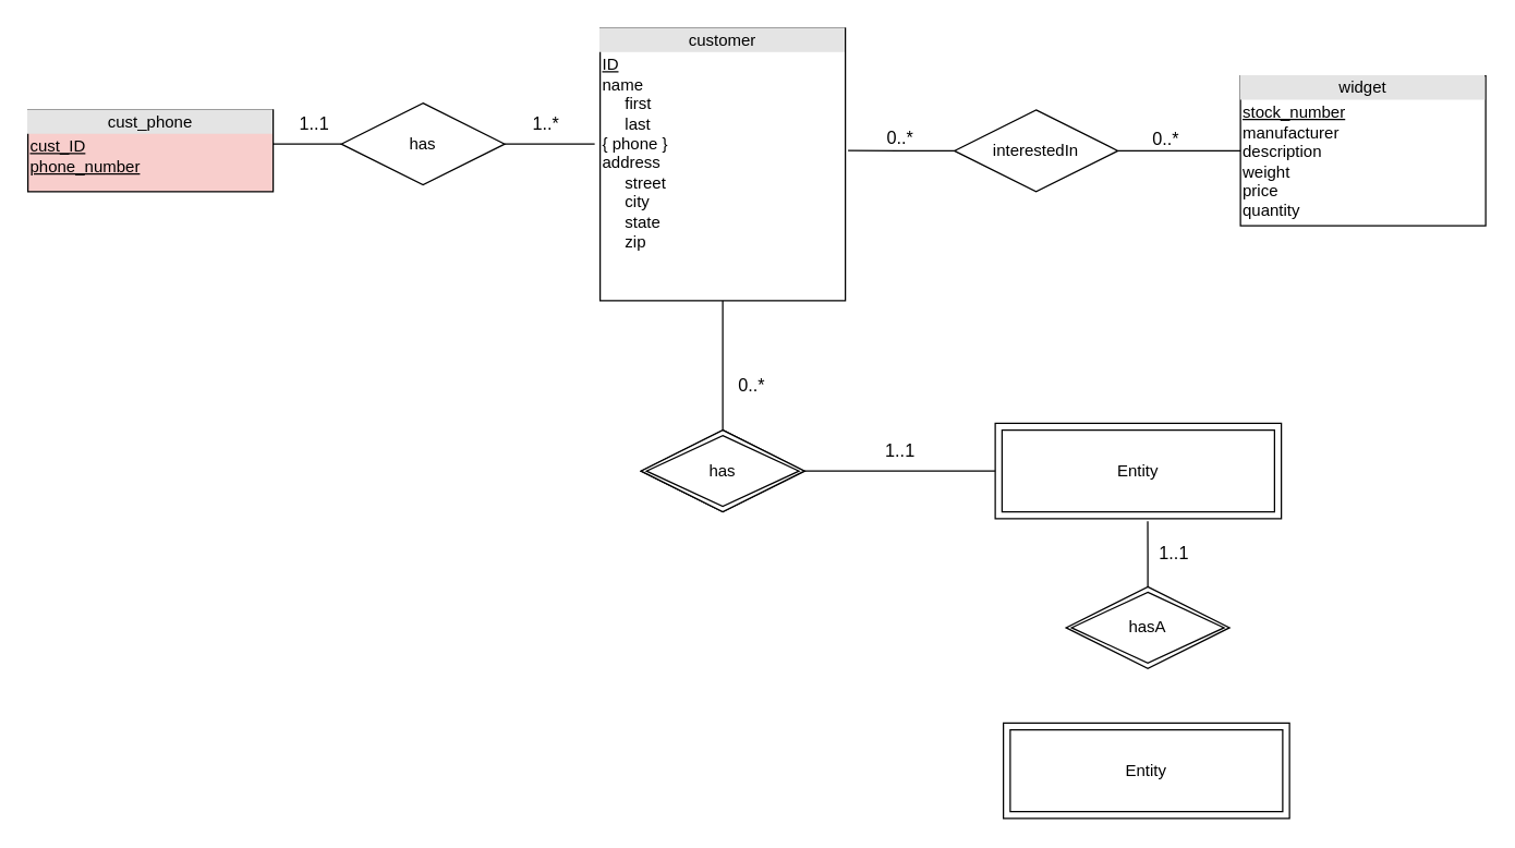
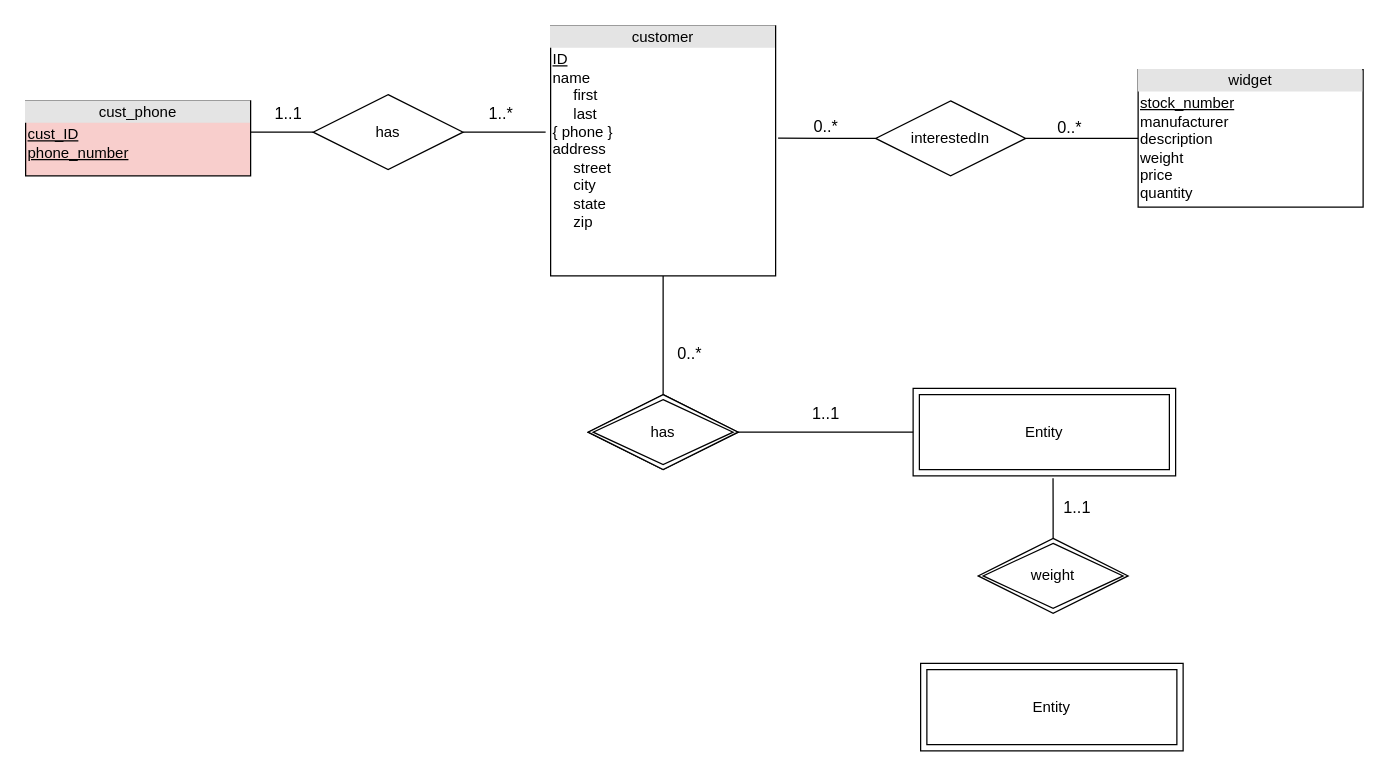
  <mxCell id="0" />
  <mxCell id="1" parent="0" />
  <mxCell id="2" value="&lt;div style=&quot;text-align: center ; box-sizing: border-box ; width: 100% ; background: rgb(228 , 228 , 228) ; padding: 2px&quot;&gt;widget&lt;/div&gt;&lt;table style=&quot;width: 100% ; font-size: 1em&quot; cellpadding=&quot;2&quot; cellspacing=&quot;0&quot;&gt;&lt;tbody&gt;&lt;tr&gt;&lt;td&gt;&lt;u&gt;stock_number&lt;/u&gt;&lt;br&gt;manufacturer&lt;br&gt;description&lt;br&gt;weight&lt;br&gt;price&lt;br&gt;quantity&lt;/td&gt;&lt;td&gt;&lt;/td&gt;&lt;/tr&gt;&lt;tr&gt;&lt;td&gt;&lt;/td&gt;&lt;td&gt;&lt;br&gt;&lt;/td&gt;&lt;/tr&gt;&lt;/tbody&gt;&lt;/table&gt;" style="verticalAlign=top;align=left;overflow=fill;html=1;" vertex="1" parent="1"><mxGeometry x="910" y="55" width="180" height="110" as="geometry" /></mxCell>
  <mxCell id="3" style="edgeStyle=orthogonalEdgeStyle;rounded=0;orthogonalLoop=1;jettySize=auto;html=1;exitX=0.5;exitY=1;exitDx=0;exitDy=0;endArrow=none;endFill=0;entryX=0.5;entryY=0;entryDx=0;entryDy=0;" edge="1" parent="1" source="5" target="12"><mxGeometry relative="1" as="geometry"><mxPoint x="530" y="250" as="targetPoint" /><Array as="points"><mxPoint x="530" y="290" /><mxPoint x="530" y="290" /></Array></mxGeometry></mxCell>
  <mxCell id="4" value="&lt;font style=&quot;font-size: 13px&quot;&gt;0..*&lt;/font&gt;" style="edgeLabel;html=1;align=center;verticalAlign=middle;resizable=0;points=[];" vertex="1" connectable="0" parent="3"><mxGeometry x="0.474" y="9" relative="1" as="geometry"><mxPoint x="11" y="-9" as="offset" /></mxGeometry></mxCell>
  <mxCell id="5" value="&lt;div style=&quot;text-align: center ; box-sizing: border-box ; width: 100% ; background: rgb(228 , 228 , 228) ; padding: 2px&quot;&gt;customer&lt;/div&gt;&lt;table style=&quot;width: 100% ; font-size: 1em&quot; cellpadding=&quot;2&quot; cellspacing=&quot;0&quot;&gt;&lt;tbody&gt;&lt;tr&gt;&lt;td&gt;&lt;u&gt;ID&lt;/u&gt;&lt;br&gt;name&lt;br&gt;&amp;nbsp; &amp;nbsp; &amp;nbsp;first&lt;br&gt;&amp;nbsp; &amp;nbsp; &amp;nbsp;last&lt;br&gt;{ phone }&lt;br&gt;address&lt;br&gt;&amp;nbsp; &amp;nbsp; &amp;nbsp;street&lt;br&gt;&amp;nbsp; &amp;nbsp; &amp;nbsp;city&lt;br&gt;&amp;nbsp; &amp;nbsp; &amp;nbsp;state&lt;br&gt;&amp;nbsp; &amp;nbsp; &amp;nbsp;zip&lt;br&gt;&lt;br&gt;&lt;br&gt;&lt;br&gt;&lt;/td&gt;&lt;td&gt;&lt;/td&gt;&lt;/tr&gt;&lt;tr&gt;&lt;td&gt;&lt;/td&gt;&lt;td&gt;&lt;br&gt;&lt;/td&gt;&lt;/tr&gt;&lt;/tbody&gt;&lt;/table&gt;" style="verticalAlign=top;align=left;overflow=fill;html=1;" vertex="1" parent="1"><mxGeometry x="440" y="20" width="180" height="200" as="geometry" /></mxCell>
  <mxCell id="6" style="edgeStyle=orthogonalEdgeStyle;rounded=0;orthogonalLoop=1;jettySize=auto;html=1;entryX=0;entryY=0.5;entryDx=0;entryDy=0;endArrow=none;endFill=0;" edge="1" parent="1" source="9" target="2"><mxGeometry relative="1" as="geometry" /></mxCell>
  <mxCell id="7" value="&lt;font style=&quot;font-size: 13px&quot;&gt;0..*&lt;/font&gt;" style="edgeLabel;html=1;align=center;verticalAlign=middle;resizable=0;points=[];" vertex="1" connectable="0" parent="6"><mxGeometry x="-0.24" y="-4" relative="1" as="geometry"><mxPoint y="-14" as="offset" /></mxGeometry></mxCell>
  <mxCell id="8" value="&lt;font style=&quot;font-size: 13px&quot;&gt;0..*&lt;/font&gt;" style="edgeStyle=orthogonalEdgeStyle;rounded=0;orthogonalLoop=1;jettySize=auto;html=1;entryX=1.011;entryY=0.449;entryDx=0;entryDy=0;entryPerimeter=0;endArrow=none;endFill=0;" edge="1" parent="1" source="9" target="5"><mxGeometry x="0.028" y="-10" relative="1" as="geometry"><mxPoint as="offset" /></mxGeometry></mxCell>
  <mxCell id="9" value="interestedIn" style="shape=rhombus;perimeter=rhombusPerimeter;whiteSpace=wrap;html=1;align=center;" vertex="1" parent="1"><mxGeometry x="700" y="80" width="120" height="60" as="geometry" /></mxCell>
  <mxCell id="10" value="Entity" style="shape=ext;margin=3;double=1;whiteSpace=wrap;html=1;align=center;" vertex="1" parent="1"><mxGeometry x="730" y="310" width="210" height="70" as="geometry" /></mxCell>
  <mxCell id="11" value="&lt;font style=&quot;font-size: 13px&quot;&gt;1..1&lt;/font&gt;" style="edgeStyle=orthogonalEdgeStyle;rounded=0;orthogonalLoop=1;jettySize=auto;html=1;endArrow=none;endFill=0;entryX=0;entryY=0.5;entryDx=0;entryDy=0;" edge="1" parent="1" source="12" target="10"><mxGeometry y="15" relative="1" as="geometry"><mxPoint x="680" y="340" as="targetPoint" /><mxPoint as="offset" /></mxGeometry></mxCell>
  <mxCell id="12" value="interestedIn" style="shape=rhombus;perimeter=rhombusPerimeter;whiteSpace=wrap;html=1;align=center;" vertex="1" parent="1"><mxGeometry x="470" y="315" width="120" height="60" as="geometry" /></mxCell>
  <mxCell id="13" value="has" style="shape=rhombus;double=1;perimeter=rhombusPerimeter;whiteSpace=wrap;html=1;align=center;" vertex="1" parent="1"><mxGeometry x="470" y="315" width="120" height="60" as="geometry" /></mxCell>
  <mxCell id="14" value="Entity" style="shape=ext;margin=3;double=1;whiteSpace=wrap;html=1;align=center;" vertex="1" parent="1"><mxGeometry x="736" y="530" width="210" height="70" as="geometry" /></mxCell>
  <mxCell id="15" value="&lt;font style=&quot;font-size: 13px&quot;&gt;1..1&lt;/font&gt;" style="edgeStyle=orthogonalEdgeStyle;rounded=0;orthogonalLoop=1;jettySize=auto;html=1;entryX=0.533;entryY=1.026;entryDx=0;entryDy=0;entryPerimeter=0;endArrow=none;endFill=0;" edge="1" parent="1" source="16" target="10"><mxGeometry x="-0.002" y="-18" relative="1" as="geometry"><mxPoint x="1" y="-1" as="offset" /></mxGeometry></mxCell>
- <mxCell id="16" value="hasA" style="shape=rhombus;double=1;perimeter=rhombusPerimeter;whiteSpace=wrap;html=1;align=center;" vertex="1" parent="1"><mxGeometry x="782" y="430" width="120" height="60" as="geometry" /></mxCell>
+ <mxCell id="16" value="weight" style="shape=rhombus;double=1;perimeter=rhombusPerimeter;whiteSpace=wrap;html=1;align=center;" vertex="1" parent="1"><mxGeometry x="782" y="430" width="120" height="60" as="geometry" /></mxCell>
  <mxCell id="17" value="&lt;div style=&quot;text-align: center ; box-sizing: border-box ; width: 100% ; background: rgb(228 , 228 , 228) ; padding: 2px&quot;&gt;cust_phone&lt;/div&gt;&lt;table style=&quot;width: 100% ; font-size: 1em&quot; cellpadding=&quot;2&quot; cellspacing=&quot;0&quot;&gt;&lt;tbody&gt;&lt;tr&gt;&lt;td&gt;&lt;u&gt;cust_ID&lt;/u&gt;&lt;br&gt;&lt;u&gt;phone_number&lt;/u&gt;&lt;br&gt;&amp;nbsp; &amp;nbsp; &amp;nbsp;&lt;br&gt;&lt;br&gt;&lt;/td&gt;&lt;td&gt;&lt;br&gt;&lt;/td&gt;&lt;/tr&gt;&lt;tr&gt;&lt;td&gt;&lt;br&gt;&lt;/td&gt;&lt;td&gt;&lt;br&gt;&lt;/td&gt;&lt;/tr&gt;&lt;tr&gt;&lt;td&gt;&lt;/td&gt;&lt;td&gt;&lt;br&gt;&lt;/td&gt;&lt;/tr&gt;&lt;/tbody&gt;&lt;/table&gt;" style="verticalAlign=top;align=left;overflow=fill;html=1;fillColor=#f8cecc;" vertex="1" parent="1"><mxGeometry x="20" y="80" width="180" height="60" as="geometry" /></mxCell>
  <mxCell id="18" value="&lt;font style=&quot;font-size: 13px&quot;&gt;1..*&lt;/font&gt;" style="edgeStyle=orthogonalEdgeStyle;rounded=0;orthogonalLoop=1;jettySize=auto;html=1;endArrow=none;endFill=0;" edge="1" parent="1" source="20"><mxGeometry x="-0.094" y="15" relative="1" as="geometry"><mxPoint x="436" y="105" as="targetPoint" /><mxPoint as="offset" /></mxGeometry></mxCell>
  <mxCell id="19" value="&lt;font style=&quot;font-size: 13px&quot;&gt;1..1&lt;/font&gt;" style="edgeStyle=orthogonalEdgeStyle;rounded=0;orthogonalLoop=1;jettySize=auto;html=1;endArrow=none;endFill=0;" edge="1" parent="1" source="20"><mxGeometry x="-0.2" y="-15" relative="1" as="geometry"><mxPoint y="105" as="targetPoint" x="200" /><mxPoint as="offset" /></mxGeometry></mxCell>
  <mxCell id="20" value="has" style="shape=rhombus;perimeter=rhombusPerimeter;whiteSpace=wrap;html=1;align=center;" vertex="1" parent="1"><mxGeometry x="250" y="75" width="120" height="60" as="geometry" /></mxCell>
